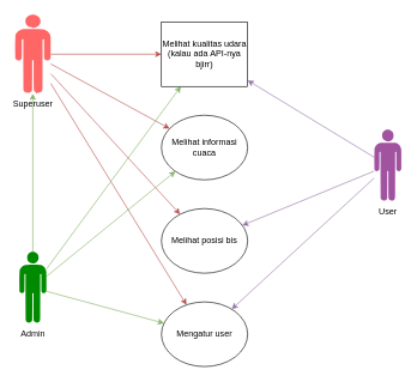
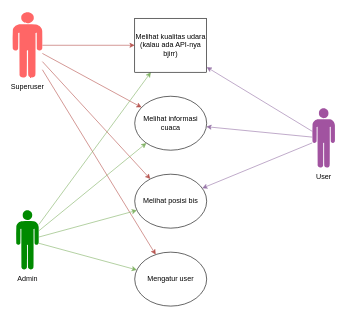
  <mxCell id="0" />
  <mxCell id="1" parent="0" />
  <mxCell id="2" style="edgeStyle=orthogonalEdgeStyle;rounded=0;orthogonalLoop=1;jettySize=auto;html=1;fillColor=#f8cecc;strokeColor=#b85450;" edge="1" parent="1" source="6" target="14"><mxGeometry relative="1" as="geometry" /></mxCell>
  <mxCell id="3" style="rounded=0;orthogonalLoop=1;jettySize=auto;html=1;fillColor=#f8cecc;strokeColor=#b85450;" edge="1" parent="1" source="6" target="7"><mxGeometry relative="1" as="geometry" /></mxCell>
  <mxCell id="4" style="rounded=0;orthogonalLoop=1;jettySize=auto;html=1;fillColor=#f8cecc;strokeColor=#b85450;" edge="1" parent="1" source="6" target="8"><mxGeometry relative="1" as="geometry" /></mxCell>
  <mxCell id="5" style="rounded=0;orthogonalLoop=1;jettySize=auto;html=1;fillColor=#f8cecc;strokeColor=#b85450;" edge="1" parent="1" source="6" target="15"><mxGeometry relative="1" as="geometry" /></mxCell>
  <mxCell id="6" value="Superuser" style="verticalLabelPosition=bottom;sketch=0;html=1;fillColor=#FF6666;verticalAlign=top;align=center;pointerEvents=1;shape=mxgraph.cisco_safe.design.actor_2;" parent="1" vertex="1"><mxGeometry x="20" y="20" width="50" height="110" as="geometry" /></mxCell>
  <mxCell id="7" value="Melihat informasi cuaca" style="ellipse;whiteSpace=wrap;html=1;" parent="1" vertex="1"><mxGeometry x="224" y="160" width="120" height="90" as="geometry" /></mxCell>
  <mxCell id="8" value="Melihat posisi bis" style="ellipse;whiteSpace=wrap;html=1;" parent="1" vertex="1"><mxGeometry x="224" y="290" width="120" height="90" as="geometry" /></mxCell>
  <mxCell id="9" style="rounded=0;orthogonalLoop=1;jettySize=auto;html=1;fillColor=#d5e8d4;strokeColor=#82b366;" edge="1" parent="1" source="13" target="15"><mxGeometry relative="1" as="geometry" /></mxCell>
- <mxCell id="10" style="rounded=0;orthogonalLoop=1;jettySize=auto;html=1;fillColor=#d5e8d4;strokeColor=#82b366;" edge="1" parent="1" source="13" target="6"><mxGeometry relative="1" as="geometry" /></mxCell>
+ <mxCell id="10" style="rounded=0;orthogonalLoop=1;jettySize=auto;html=1;fillColor=#d5e8d4;strokeColor=#82b366;" edge="1" parent="1" source="13" target="8"><mxGeometry relative="1" as="geometry" /></mxCell>
  <mxCell id="11" style="rounded=0;orthogonalLoop=1;jettySize=auto;html=1;fillColor=#d5e8d4;strokeColor=#82b366;" edge="1" parent="1" source="13" target="7"><mxGeometry relative="1" as="geometry" /></mxCell>
  <mxCell id="12" style="rounded=0;orthogonalLoop=1;jettySize=auto;html=1;fillColor=#d5e8d4;strokeColor=#82b366;" edge="1" parent="1" source="13" target="14"><mxGeometry relative="1" as="geometry" /></mxCell>
  <mxCell id="13" value="&lt;font color=&quot;#0d0c0d&quot;&gt;Admin&lt;/font&gt;" style="verticalLabelPosition=bottom;sketch=0;html=1;fillColor=#008a00;verticalAlign=top;align=center;pointerEvents=1;shape=mxgraph.cisco_safe.design.actor_2;strokeColor=#005700;fontColor=#ffffff;" parent="1" vertex="1"><mxGeometry x="26" y="350" width="38" height="100" as="geometry" /></mxCell>
  <mxCell id="14" value="Melihat kualitas udara (kalau ada API-nya bjirr)" style="whiteSpace=wrap;html=1;rounded=0;" parent="1" vertex="1"><mxGeometry x="224" y="30" width="120" height="90" as="geometry" /></mxCell>
  <mxCell id="15" value="Mengatur user" style="ellipse;whiteSpace=wrap;html=1;" vertex="1" parent="1"><mxGeometry x="224" y="420" width="120" height="90" as="geometry" /></mxCell>
- <mxCell id="16" style="rounded=0;orthogonalLoop=1;jettySize=auto;html=1;fillColor=#e1d5e7;strokeColor=#9673a6;" edge="1" parent="1" source="19" target="15"><mxGeometry relative="1" as="geometry" /></mxCell>
+ <mxCell id="16" style="rounded=0;orthogonalLoop=1;jettySize=auto;html=1;fillColor=#e1d5e7;strokeColor=#9673a6;" edge="1" parent="1" source="19" target="7"><mxGeometry relative="1" as="geometry" /></mxCell>
  <mxCell id="17" style="rounded=0;orthogonalLoop=1;jettySize=auto;html=1;fillColor=#e1d5e7;strokeColor=#9673a6;" edge="1" parent="1" source="19" target="14"><mxGeometry relative="1" as="geometry" /></mxCell>
  <mxCell id="18" style="rounded=0;orthogonalLoop=1;jettySize=auto;html=1;fillColor=#e1d5e7;strokeColor=#9673a6;" edge="1" parent="1" source="19" target="8"><mxGeometry relative="1" as="geometry" /></mxCell>
  <mxCell id="19" value="User" style="verticalLabelPosition=bottom;sketch=0;html=1;fillColor=#A153A0;verticalAlign=top;align=center;pointerEvents=1;shape=mxgraph.cisco_safe.design.actor_2;" vertex="1" parent="1"><mxGeometry x="520" y="180" width="38" height="100" as="geometry" /></mxCell>
